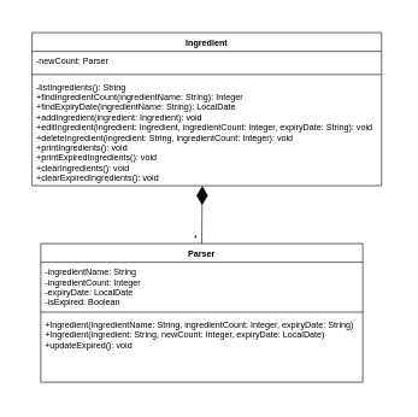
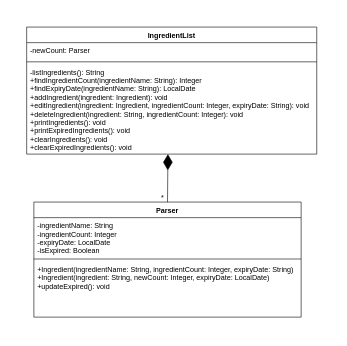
  <mxCell id="0" />
  <mxCell id="1" parent="0" />
  <mxCell id="2" value="" style="rounded=0;whiteSpace=wrap;html=1;strokeColor=none;" vertex="1" parent="1"><mxGeometry x="20" y="20" width="537" height="534" as="geometry" /></mxCell>
- <mxCell id="3" value="Ingredient" style="swimlane;fontStyle=1;align=center;verticalAlign=top;childLayout=stackLayout;horizontal=1;startSize=26;horizontalStack=0;resizeParent=1;resizeParentMax=0;resizeLast=0;collapsible=1;marginBottom=0;" parent="1" vertex="1"><mxGeometry x="44" y="44" width="484" height="212" as="geometry" /></mxCell>
+ <mxCell id="3" value="IngredientList" style="swimlane;fontStyle=1;align=center;verticalAlign=top;childLayout=stackLayout;horizontal=1;startSize=26;horizontalStack=0;resizeParent=1;resizeParentMax=0;resizeLast=0;collapsible=1;marginBottom=0;" parent="1" vertex="1"><mxGeometry x="44" y="44" width="484" height="212" as="geometry" /></mxCell>
  <mxCell id="4" value="-newCount: Parser" style="text;strokeColor=none;fillColor=none;align=left;verticalAlign=top;spacingLeft=4;spacingRight=4;overflow=hidden;rotatable=0;points=[[0,0.5],[1,0.5]];portConstraint=eastwest;" parent="3" vertex="1"><mxGeometry y="26" width="484" height="28" as="geometry" /></mxCell>
  <mxCell id="5" value="" style="line;strokeWidth=1;fillColor=none;align=left;verticalAlign=middle;spacingTop=-1;spacingLeft=3;spacingRight=3;rotatable=0;labelPosition=right;points=[];portConstraint=eastwest;strokeColor=inherit;" parent="3" vertex="1"><mxGeometry y="54" width="484" height="8" as="geometry" /></mxCell>
  <mxCell id="6" value="-listIngredients(): String&#10;+findIngredientCount(ingredientName: String): Integer&#10;+findExpiryDate(ingredientName: String): LocalDate&#10;+addIngredient(ingredient: Ingredient): void&#10;+editIngredient(ingredient: Ingredient, ingredientCount: Integer, expiryDate: String): void&#10;+deleteIngredient(ingredient: String, ingredientCount: Integer): void&#10;+printIngredients(): void&#10;+printExpiredIngredients(): void&#10;+clearIngredients(): void&#10;+clearExpiredIngredients(): void" style="text;strokeColor=none;fillColor=none;align=left;verticalAlign=top;spacingLeft=4;spacingRight=4;overflow=hidden;rotatable=0;points=[[0,0.5],[1,0.5]];portConstraint=eastwest;" parent="3" vertex="1"><mxGeometry y="62" width="484" height="150" as="geometry" /></mxCell>
  <mxCell id="7" value="Parser" style="swimlane;fontStyle=1;align=center;verticalAlign=top;childLayout=stackLayout;horizontal=1;startSize=26;horizontalStack=0;resizeParent=1;resizeParentMax=0;resizeLast=0;collapsible=1;marginBottom=0;" parent="1" vertex="1"><mxGeometry x="56" y="336" width="446" height="192" as="geometry" /></mxCell>
  <mxCell id="8" value="-ingredientName: String&#10;-ingredientCount: Integer&#10;-expiryDate: LocalDate&#10;-isExpired: Boolean" style="text;strokeColor=none;fillColor=none;align=left;verticalAlign=top;spacingLeft=4;spacingRight=4;overflow=hidden;rotatable=0;points=[[0,0.5],[1,0.5]];portConstraint=eastwest;" parent="7" vertex="1"><mxGeometry y="26" width="446" height="65" as="geometry" /></mxCell>
  <mxCell id="9" value="" style="line;strokeWidth=1;fillColor=none;align=left;verticalAlign=middle;spacingTop=-1;spacingLeft=3;spacingRight=3;rotatable=0;labelPosition=right;points=[];portConstraint=eastwest;strokeColor=inherit;" parent="7" vertex="1"><mxGeometry y="91" width="446" height="8" as="geometry" /></mxCell>
  <mxCell id="10" value="+Ingredient(ingredientName: String, ingredientCount: Integer, expiryDate: String)&#10;+Ingredient(ingredient: String, newCount: Integer, expiryDate: LocalDate)&#10;+updateExpired(): void" style="text;strokeColor=none;fillColor=none;align=left;verticalAlign=top;spacingLeft=4;spacingRight=4;overflow=hidden;rotatable=0;points=[[0,0.5],[1,0.5]];portConstraint=eastwest;" parent="7" vertex="1"><mxGeometry y="99" width="446" height="93" as="geometry" /></mxCell>
  <mxCell id="11" value="" style="endArrow=diamondThin;endFill=1;endSize=24;html=1;rounded=0;exitX=0.5;exitY=0;exitDx=0;exitDy=0;entryX=0.487;entryY=1.001;entryDx=0;entryDy=0;entryPerimeter=0;" parent="1" source="7" target="6" edge="1"><mxGeometry width="160" relative="1" as="geometry"><mxPoint x="202" y="312" as="sourcePoint" /><mxPoint x="362" y="312" as="targetPoint" /></mxGeometry></mxCell>
  <mxCell id="12" value="*" style="text;html=1;strokeColor=none;fillColor=none;align=center;verticalAlign=middle;whiteSpace=wrap;rounded=0;" parent="1" vertex="1"><mxGeometry x="241" y="314" width="60" height="30" as="geometry" /></mxCell>
